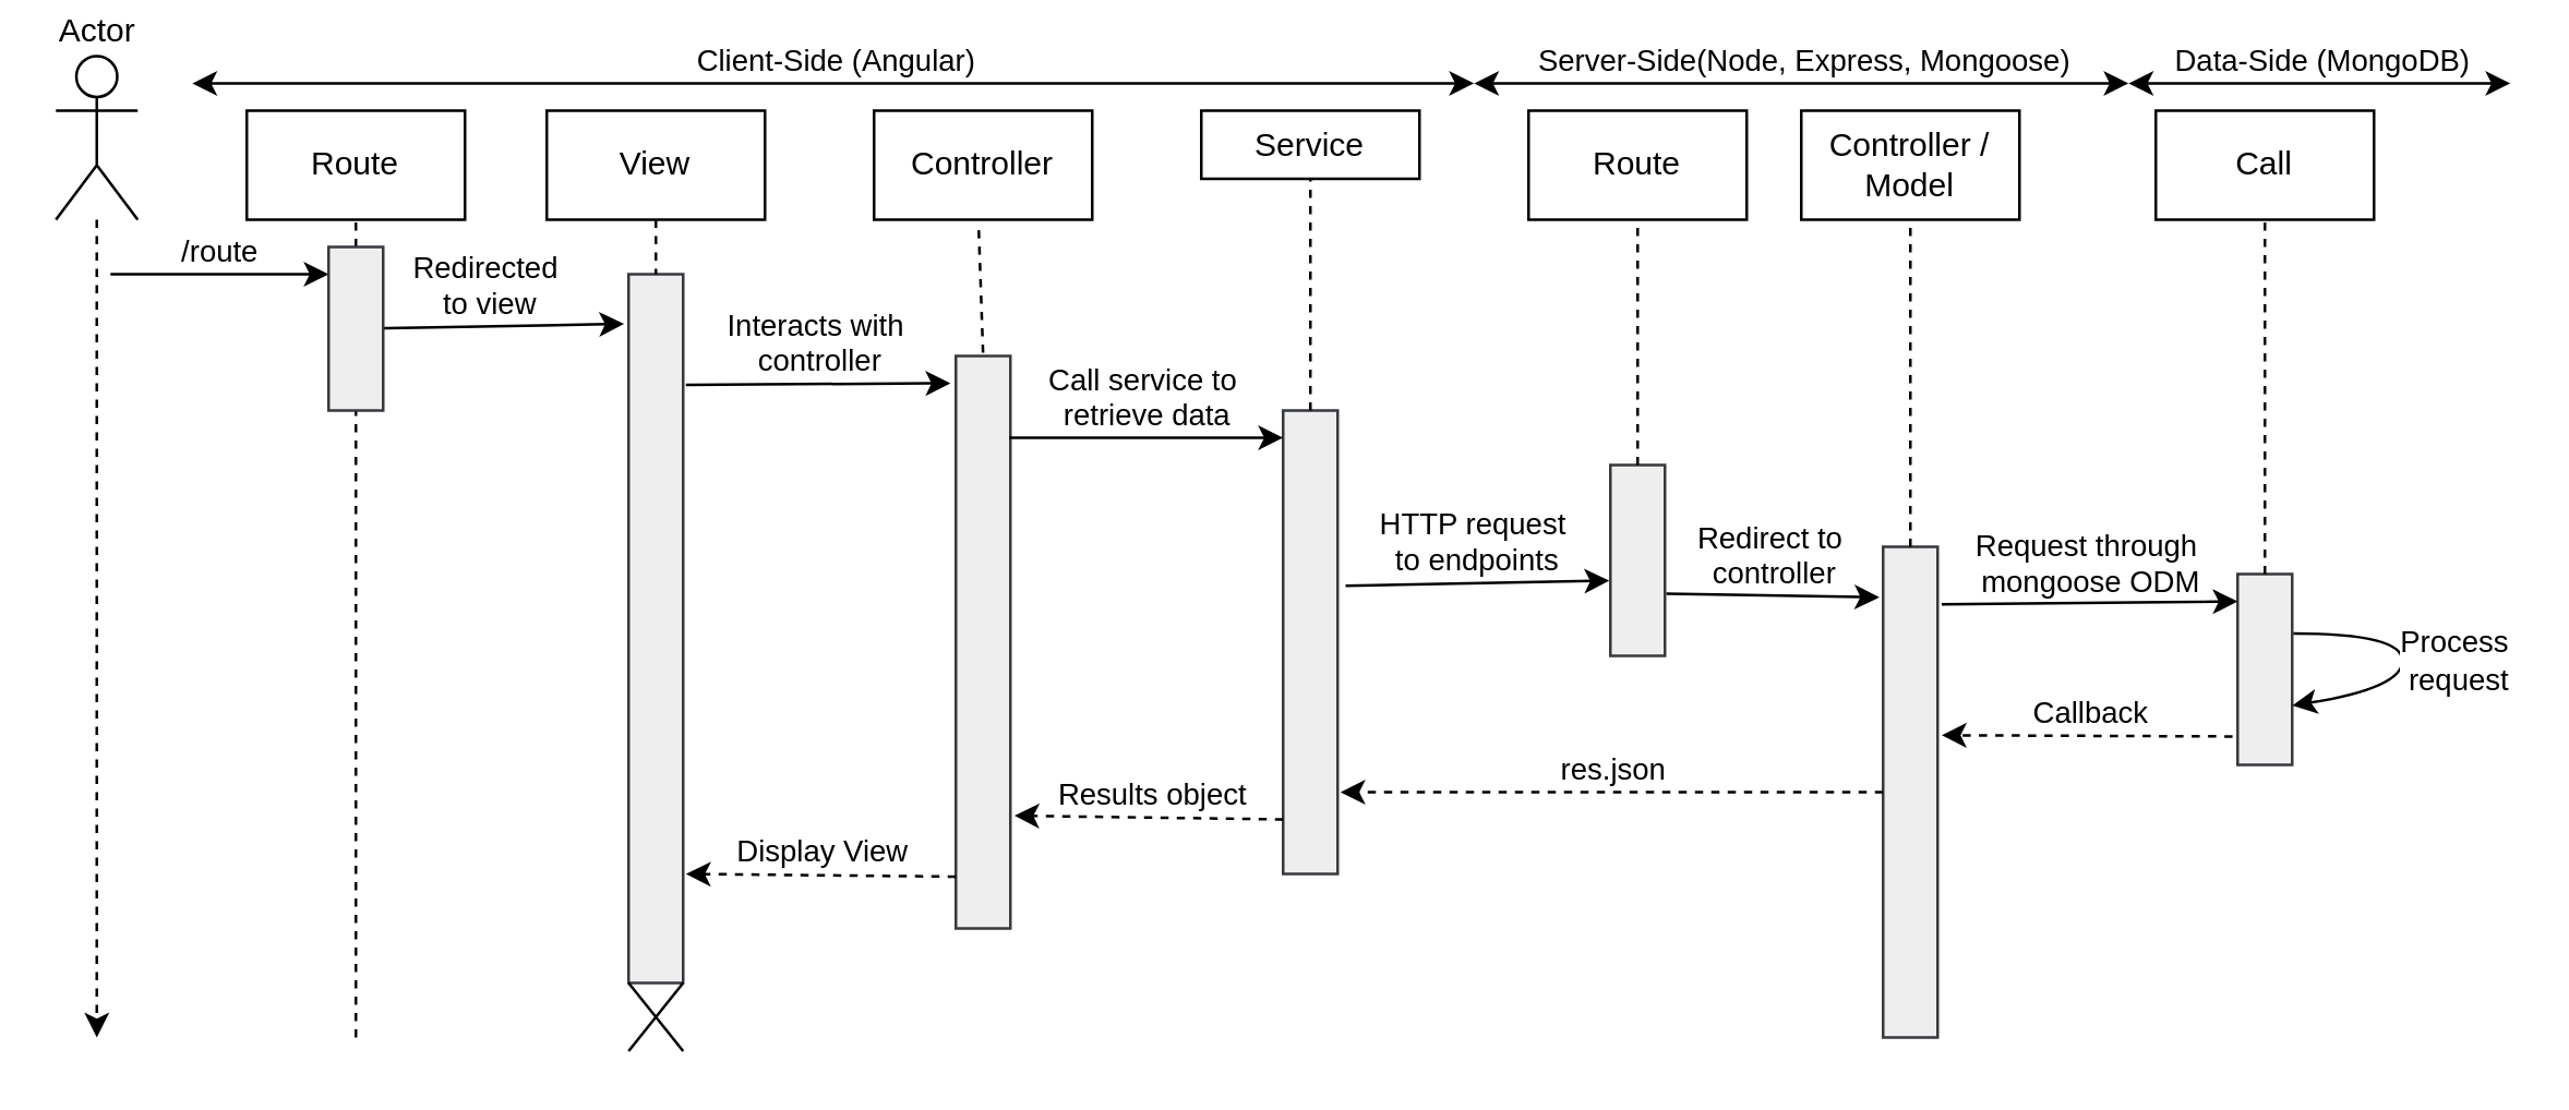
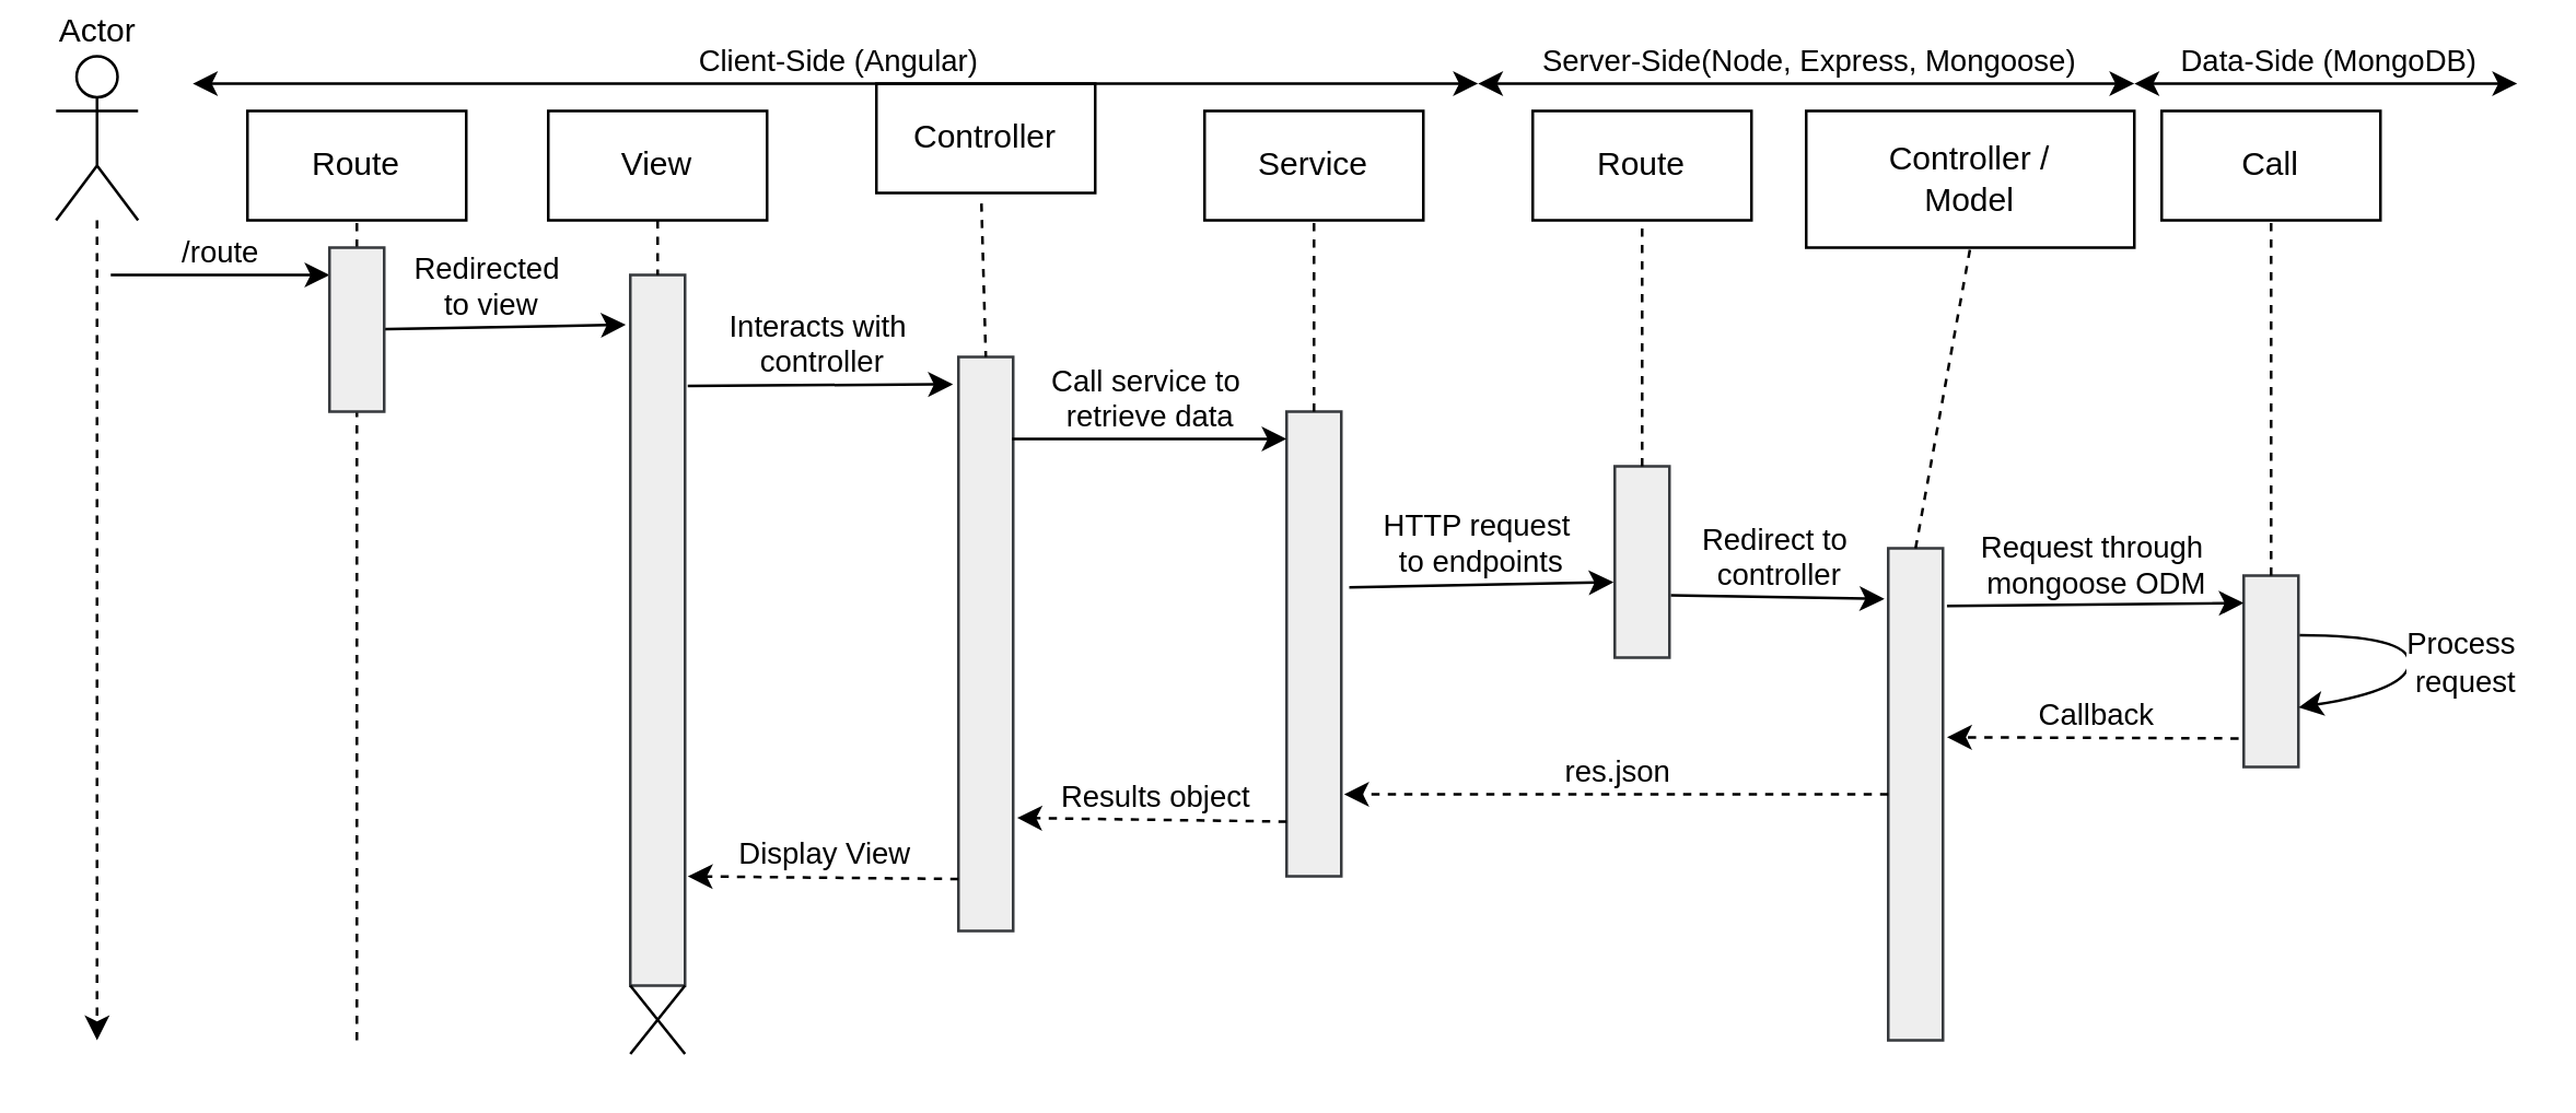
  <mxCell id="0" />
  <mxCell id="1" parent="0" />
  <mxCell id="2" style="edgeStyle=orthogonalEdgeStyle;rounded=0;orthogonalLoop=1;jettySize=auto;html=1;dashed=1;" edge="1" parent="1" source="3"><mxGeometry relative="1" as="geometry"><mxPoint x="35" y="380" as="targetPoint" /></mxGeometry></mxCell>
  <mxCell id="3" value="Actor" style="shape=umlActor;verticalLabelPosition=top;verticalAlign=bottom;html=1;outlineConnect=0;align=center;horizontal=1;labelPosition=center;" vertex="1" parent="1"><mxGeometry x="20" y="20" width="30" height="60" as="geometry" /></mxCell>
  <mxCell id="4" value="Route" style="html=1;whiteSpace=wrap;" vertex="1" parent="1"><mxGeometry x="90" y="40" width="80" height="40" as="geometry" /></mxCell>
  <mxCell id="5" value="View" style="html=1;whiteSpace=wrap;" vertex="1" parent="1"><mxGeometry x="200" y="40" width="80" height="40" as="geometry" /></mxCell>
- <mxCell id="6" value="Controller" style="html=1;whiteSpace=wrap;" vertex="1" parent="1"><mxGeometry x="320" y="40" width="80" height="40" as="geometry" /></mxCell>
- <mxCell id="7" value="Service" style="html=1;whiteSpace=wrap;" vertex="1" parent="1"><mxGeometry x="440" y="40" width="80" height="25" as="geometry" /></mxCell>
+ <mxCell id="6" value="Controller" style="html=1;whiteSpace=wrap;" vertex="1" parent="1"><mxGeometry x="320" y="30" width="80" height="40" as="geometry" /></mxCell>
+ <mxCell id="7" value="Service" style="html=1;whiteSpace=wrap;" vertex="1" parent="1"><mxGeometry x="440" y="40" width="80" height="40" as="geometry" /></mxCell>
  <mxCell id="8" value="Route" style="html=1;whiteSpace=wrap;" vertex="1" parent="1"><mxGeometry x="560" y="40" width="80" height="40" as="geometry" /></mxCell>
- <mxCell id="9" value="Controller /&lt;div&gt;Model&lt;/div&gt;" style="html=1;whiteSpace=wrap;" vertex="1" parent="1"><mxGeometry x="660" y="40" width="80" height="40" as="geometry" /></mxCell>
+ <mxCell id="9" value="Controller /&lt;div&gt;Model&lt;/div&gt;" style="html=1;whiteSpace=wrap;" vertex="1" parent="1"><mxGeometry x="660" y="40" width="120" height="50" as="geometry" /></mxCell>
  <mxCell id="10" value="Call" style="html=1;whiteSpace=wrap;" vertex="1" parent="1"><mxGeometry x="790" y="40" width="80" height="40" as="geometry" /></mxCell>
  <mxCell id="11" value="" style="endArrow=classic;startArrow=classic;html=1;rounded=0;labelPosition=center;verticalLabelPosition=top;align=center;verticalAlign=bottom;" edge="1" parent="1"><mxGeometry width="50" height="50" relative="1" as="geometry"><mxPoint x="70" y="30" as="sourcePoint" /><mxPoint x="540" y="30" as="targetPoint" /></mxGeometry></mxCell>
  <mxCell id="12" value="Client-Side (Angular)" style="edgeLabel;html=1;align=center;verticalAlign=bottom;resizable=0;points=[];horizontal=1;fontSize=11;" vertex="1" connectable="0" parent="11"><mxGeometry relative="1" as="geometry"><mxPoint as="offset" /></mxGeometry></mxCell>
  <mxCell id="13" value="" style="endArrow=classic;startArrow=classic;html=1;rounded=0;" edge="1" parent="1"><mxGeometry width="50" height="50" relative="1" as="geometry"><mxPoint x="540" y="30" as="sourcePoint" /><mxPoint x="780" y="30" as="targetPoint" /></mxGeometry></mxCell>
  <mxCell id="14" value="Server-Side(Node, Express, Mongoose)" style="edgeLabel;html=1;align=center;verticalAlign=bottom;resizable=0;points=[];" vertex="1" connectable="0" parent="13"><mxGeometry relative="1" as="geometry"><mxPoint as="offset" /></mxGeometry></mxCell>
  <mxCell id="15" value="" style="endArrow=classic;startArrow=classic;html=1;rounded=0;" edge="1" parent="1"><mxGeometry width="50" height="50" relative="1" as="geometry"><mxPoint x="780" y="30" as="sourcePoint" /><mxPoint x="920" y="30" as="targetPoint" /></mxGeometry></mxCell>
  <mxCell id="16" value="Data-Side (MongoDB)" style="edgeLabel;html=1;align=center;verticalAlign=bottom;resizable=0;points=[];" vertex="1" connectable="0" parent="15"><mxGeometry relative="1" as="geometry"><mxPoint as="offset" /></mxGeometry></mxCell>
  <mxCell id="17" value="" style="rounded=0;whiteSpace=wrap;html=1;fillColor=#eeeeee;strokeColor=#36393d;" vertex="1" parent="1"><mxGeometry x="230" y="100" width="20" height="260" as="geometry" /></mxCell>
  <mxCell id="18" value="" style="rounded=0;whiteSpace=wrap;html=1;fillColor=#eeeeee;strokeColor=#36393d;" vertex="1" parent="1"><mxGeometry x="350" y="130" width="20" height="210" as="geometry" /></mxCell>
  <mxCell id="19" value="" style="rounded=0;whiteSpace=wrap;html=1;fillColor=#eeeeee;strokeColor=#36393d;" vertex="1" parent="1"><mxGeometry x="470" y="150" width="20" height="170" as="geometry" /></mxCell>
  <mxCell id="20" value="" style="rounded=0;whiteSpace=wrap;html=1;fillColor=#eeeeee;strokeColor=#36393d;" vertex="1" parent="1"><mxGeometry x="590" y="170" width="20" height="70" as="geometry" /></mxCell>
  <mxCell id="21" value="" style="rounded=0;whiteSpace=wrap;html=1;fillColor=#eeeeee;strokeColor=#36393d;" vertex="1" parent="1"><mxGeometry x="690" y="200" width="20" height="180" as="geometry" /></mxCell>
  <mxCell id="22" value="" style="rounded=0;whiteSpace=wrap;html=1;fillColor=#eeeeee;strokeColor=#36393d;" vertex="1" parent="1"><mxGeometry x="820" y="210" width="20" height="70" as="geometry" /></mxCell>
  <mxCell id="23" value="" style="endArrow=none;dashed=1;html=1;rounded=0;entryX=0.5;entryY=1;entryDx=0;entryDy=0;" edge="1" parent="1" source="51" target="4"><mxGeometry width="50" height="50" relative="1" as="geometry"><mxPoint x="130" y="440" as="sourcePoint" /><mxPoint x="210" y="110" as="targetPoint" /></mxGeometry></mxCell>
  <mxCell id="24" value="" style="endArrow=none;dashed=1;html=1;rounded=0;entryX=0.5;entryY=0;entryDx=0;entryDy=0;exitX=0.5;exitY=1;exitDx=0;exitDy=0;" edge="1" parent="1" source="5" target="17"><mxGeometry width="50" height="50" relative="1" as="geometry"><mxPoint x="330" y="80" as="sourcePoint" /><mxPoint x="380" y="30" as="targetPoint" /></mxGeometry></mxCell>
  <mxCell id="25" value="" style="endArrow=none;dashed=1;html=1;rounded=0;exitX=0.48;exitY=1.096;exitDx=0;exitDy=0;exitPerimeter=0;entryX=0.5;entryY=0;entryDx=0;entryDy=0;" edge="1" parent="1" source="6" target="18"><mxGeometry width="50" height="50" relative="1" as="geometry"><mxPoint x="419.67" y="80" as="sourcePoint" /><mxPoint x="360" y="100" as="targetPoint" /></mxGeometry></mxCell>
  <mxCell id="26" value="" style="endArrow=none;dashed=1;html=1;rounded=0;entryX=0.5;entryY=1;entryDx=0;entryDy=0;exitX=0.5;exitY=0;exitDx=0;exitDy=0;" edge="1" parent="1" source="19" target="7"><mxGeometry width="50" height="50" relative="1" as="geometry"><mxPoint x="350" y="100" as="sourcePoint" /><mxPoint x="400" y="120" as="targetPoint" /></mxGeometry></mxCell>
  <mxCell id="27" value="" style="endArrow=none;dashed=1;html=1;rounded=0;entryX=0.5;entryY=1;entryDx=0;entryDy=0;exitX=0.5;exitY=0;exitDx=0;exitDy=0;" edge="1" parent="1" source="20" target="8"><mxGeometry width="50" height="50" relative="1" as="geometry"><mxPoint x="660" y="110" as="sourcePoint" /><mxPoint x="660" y="90" as="targetPoint" /></mxGeometry></mxCell>
  <mxCell id="28" value="" style="endArrow=none;dashed=1;html=1;rounded=0;entryX=0.5;entryY=1;entryDx=0;entryDy=0;exitX=0.5;exitY=0;exitDx=0;exitDy=0;" edge="1" parent="1" source="21" target="9"><mxGeometry width="50" height="50" relative="1" as="geometry"><mxPoint x="820" y="110" as="sourcePoint" /><mxPoint x="820" y="90" as="targetPoint" /></mxGeometry></mxCell>
  <mxCell id="29" value="" style="endArrow=none;dashed=1;html=1;rounded=0;entryX=0.5;entryY=1;entryDx=0;entryDy=0;exitX=0.5;exitY=0;exitDx=0;exitDy=0;" edge="1" parent="1" source="22" target="10"><mxGeometry width="50" height="50" relative="1" as="geometry"><mxPoint x="830" y="120" as="sourcePoint" /><mxPoint x="830" y="100" as="targetPoint" /></mxGeometry></mxCell>
  <mxCell id="30" value="" style="endArrow=classic;html=1;rounded=0;verticalAlign=bottom;entryX=0;entryY=0.167;entryDx=0;entryDy=0;entryPerimeter=0;" edge="1" parent="1" target="51"><mxGeometry width="50" height="50" relative="1" as="geometry"><mxPoint x="40" y="100" as="sourcePoint" /><mxPoint x="130" y="100" as="targetPoint" /></mxGeometry></mxCell>
  <mxCell id="31" value="/route" style="edgeLabel;html=1;align=center;verticalAlign=bottom;resizable=0;points=[];" vertex="1" connectable="0" parent="30"><mxGeometry relative="1" as="geometry"><mxPoint as="offset" /></mxGeometry></mxCell>
  <mxCell id="32" value="" style="endArrow=classic;html=1;rounded=0;entryX=-0.083;entryY=0.07;entryDx=0;entryDy=0;entryPerimeter=0;" edge="1" parent="1" target="17"><mxGeometry width="50" height="50" relative="1" as="geometry"><mxPoint x="130" y="120" as="sourcePoint" /><mxPoint x="220" y="70" as="targetPoint" /></mxGeometry></mxCell>
  <mxCell id="33" value="Redirected&amp;nbsp;&lt;div&gt;to view&lt;/div&gt;" style="edgeLabel;html=1;align=center;verticalAlign=bottom;resizable=0;points=[];" vertex="1" connectable="0" parent="32"><mxGeometry relative="1" as="geometry"><mxPoint as="offset" /></mxGeometry></mxCell>
  <mxCell id="34" value="" style="endArrow=classic;html=1;rounded=0;exitX=1.05;exitY=0.156;exitDx=0;exitDy=0;exitPerimeter=0;" edge="1" parent="1" source="17"><mxGeometry width="50" height="50" relative="1" as="geometry"><mxPoint x="270" y="140" as="sourcePoint" /><mxPoint x="348" y="140" as="targetPoint" /></mxGeometry></mxCell>
  <mxCell id="35" value="Interacts with&amp;nbsp;&lt;div&gt;controller&lt;/div&gt;" style="edgeLabel;html=1;align=center;verticalAlign=bottom;resizable=0;points=[];" vertex="1" connectable="0" parent="34"><mxGeometry relative="1" as="geometry"><mxPoint as="offset" /></mxGeometry></mxCell>
  <mxCell id="36" value="" style="endArrow=classic;html=1;rounded=0;exitX=0.979;exitY=0.143;exitDx=0;exitDy=0;exitPerimeter=0;" edge="1" parent="1" source="18"><mxGeometry width="50" height="50" relative="1" as="geometry"><mxPoint x="430" y="160" as="sourcePoint" /><mxPoint x="470" y="160" as="targetPoint" /></mxGeometry></mxCell>
  <mxCell id="37" value="Call service to&amp;nbsp;&lt;div&gt;retrieve data&lt;/div&gt;" style="edgeLabel;html=1;align=center;verticalAlign=bottom;resizable=0;points=[];" vertex="1" connectable="0" parent="36"><mxGeometry relative="1" as="geometry"><mxPoint as="offset" /></mxGeometry></mxCell>
  <mxCell id="38" value="" style="endArrow=classic;rounded=0;entryX=-0.021;entryY=0.606;entryDx=0;entryDy=0;entryPerimeter=0;html=1;exitX=1.145;exitY=0.378;exitDx=0;exitDy=0;exitPerimeter=0;" edge="1" parent="1" source="19" target="20"><mxGeometry width="50" height="50" relative="1" as="geometry"><mxPoint x="610" y="180" as="sourcePoint" /><mxPoint x="660" y="130" as="targetPoint" /></mxGeometry></mxCell>
  <mxCell id="39" value="HTTP request&amp;nbsp;&lt;div&gt;to endpoints&lt;/div&gt;" style="edgeLabel;html=1;align=center;verticalAlign=bottom;resizable=0;points=[];" vertex="1" connectable="0" parent="38"><mxGeometry relative="1" as="geometry"><mxPoint as="offset" /></mxGeometry></mxCell>
  <mxCell id="40" value="" style="endArrow=classic;html=1;rounded=0;entryX=-0.069;entryY=0.103;entryDx=0;entryDy=0;entryPerimeter=0;exitX=1.026;exitY=0.674;exitDx=0;exitDy=0;exitPerimeter=0;" edge="1" parent="1" source="20" target="21"><mxGeometry width="50" height="50" relative="1" as="geometry"><mxPoint x="790" y="200" as="sourcePoint" /><mxPoint x="960" y="200" as="targetPoint" /></mxGeometry></mxCell>
  <mxCell id="41" value="Redirect to&amp;nbsp;&lt;div&gt;controller&lt;/div&gt;" style="edgeLabel;html=1;align=center;verticalAlign=bottom;resizable=0;points=[];" vertex="1" connectable="0" parent="40"><mxGeometry relative="1" as="geometry"><mxPoint as="offset" /></mxGeometry></mxCell>
  <mxCell id="42" value="" style="endArrow=classic;html=1;rounded=0;entryX=0;entryY=0.143;entryDx=0;entryDy=0;entryPerimeter=0;exitX=1.074;exitY=0.117;exitDx=0;exitDy=0;exitPerimeter=0;" edge="1" parent="1" source="21" target="22"><mxGeometry width="50" height="50" relative="1" as="geometry"><mxPoint x="970" y="220" as="sourcePoint" /><mxPoint x="1020" y="170" as="targetPoint" /></mxGeometry></mxCell>
  <mxCell id="43" value="Request through&amp;nbsp;&lt;div&gt;mongoose ODM&lt;/div&gt;" style="edgeLabel;html=1;align=center;verticalAlign=bottom;resizable=1;points=[];" vertex="1" connectable="0" parent="42"><mxGeometry relative="1" as="geometry"><mxPoint as="offset" /></mxGeometry></mxCell>
  <mxCell id="44" value="" style="curved=1;endArrow=classic;html=1;rounded=0;entryX=0.978;entryY=0.521;entryDx=0;entryDy=0;entryPerimeter=0;" edge="1" parent="1"><mxGeometry width="50" height="50" relative="1" as="geometry"><mxPoint x="840.44" y="231.77" as="sourcePoint" /><mxPoint x="840" y="258.24" as="targetPoint" /><Array as="points"><mxPoint x="880.44" y="231.77" /><mxPoint x="880.44" y="251.77" /></Array></mxGeometry></mxCell>
  <mxCell id="45" value="Process&amp;nbsp;&lt;div&gt;request&lt;/div&gt;" style="edgeLabel;html=1;align=center;verticalAlign=middle;resizable=0;points=[];" vertex="1" connectable="0" parent="44"><mxGeometry x="-0.366" y="-4" relative="1" as="geometry"><mxPoint x="28" y="6" as="offset" /></mxGeometry></mxCell>
  <mxCell id="46" value="" style="endArrow=classic;html=1;rounded=0;entryX=1.074;entryY=0.384;entryDx=0;entryDy=0;entryPerimeter=0;dashed=1;exitX=-0.093;exitY=0.851;exitDx=0;exitDy=0;exitPerimeter=0;" edge="1" parent="1" source="22" target="21"><mxGeometry width="50" height="50" relative="1" as="geometry"><mxPoint x="810" y="270" as="sourcePoint" /><mxPoint x="800" y="260" as="targetPoint" /></mxGeometry></mxCell>
  <mxCell id="47" value="Callback" style="edgeLabel;html=1;align=center;verticalAlign=bottom;resizable=0;points=[];" vertex="1" connectable="0" parent="46"><mxGeometry relative="1" as="geometry"><mxPoint as="offset" /></mxGeometry></mxCell>
  <mxCell id="48" value="" style="endArrow=classic;html=1;rounded=0;exitX=-0.083;exitY=0.605;exitDx=0;exitDy=0;exitPerimeter=0;dashed=1;" edge="1" parent="1"><mxGeometry width="50" height="50" relative="1" as="geometry"><mxPoint x="690" y="290" as="sourcePoint" /><mxPoint x="491" y="290" as="targetPoint" /></mxGeometry></mxCell>
  <mxCell id="49" value="res.json" style="edgeLabel;html=1;align=center;verticalAlign=bottom;resizable=0;points=[];" vertex="1" connectable="0" parent="48"><mxGeometry relative="1" as="geometry"><mxPoint as="offset" /></mxGeometry></mxCell>
  <mxCell id="50" value="" style="endArrow=none;dashed=1;html=1;rounded=0;entryX=0.5;entryY=1;entryDx=0;entryDy=0;" edge="1" parent="1" target="51"><mxGeometry width="50" height="50" relative="1" as="geometry"><mxPoint x="130" y="380" as="sourcePoint" /><mxPoint x="130" y="80" as="targetPoint" /></mxGeometry></mxCell>
  <mxCell id="51" value="" style="rounded=0;whiteSpace=wrap;html=1;fillColor=#eeeeee;strokeColor=#36393d;" vertex="1" parent="1"><mxGeometry x="120" y="90" width="20" height="60" as="geometry" /></mxCell>
  <mxCell id="52" value="" style="endArrow=classic;html=1;rounded=0;entryX=1.074;entryY=0.803;entryDx=0;entryDy=0;entryPerimeter=0;dashed=1;" edge="1" parent="1" target="18"><mxGeometry width="50" height="50" relative="1" as="geometry"><mxPoint x="470" y="300" as="sourcePoint" /><mxPoint x="520" y="250" as="targetPoint" /></mxGeometry></mxCell>
  <mxCell id="53" value="Results object" style="edgeLabel;html=1;align=center;verticalAlign=bottom;resizable=0;points=[];" vertex="1" connectable="0" parent="52"><mxGeometry relative="1" as="geometry"><mxPoint as="offset" /></mxGeometry></mxCell>
  <mxCell id="54" value="" style="endArrow=classic;html=1;rounded=0;entryX=1.074;entryY=0.803;entryDx=0;entryDy=0;entryPerimeter=0;dashed=1;" edge="1" parent="1"><mxGeometry width="50" height="50" relative="1" as="geometry"><mxPoint x="350" y="321" as="sourcePoint" /><mxPoint x="251" y="320" as="targetPoint" /></mxGeometry></mxCell>
  <mxCell id="55" value="Display View" style="edgeLabel;html=1;align=center;verticalAlign=bottom;resizable=0;points=[];" vertex="1" connectable="0" parent="54"><mxGeometry relative="1" as="geometry"><mxPoint as="offset" /></mxGeometry></mxCell>
  <mxCell id="56" value="" style="shape=mxgraph.sysml.x;" vertex="1" parent="1"><mxGeometry x="230" y="360" width="20" height="25" as="geometry" /></mxCell>
